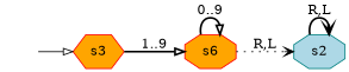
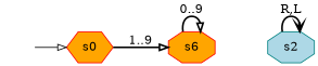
  digraph {
    rankdir=LR
    node [fixedsize=true shape=octagon style=filled color=red fillcolor=orange]
    edge [arrowhead=onormal style=bold]
    s [shape=circle style=invis color="" fillcolor=""]
-   s0 [shape=hexagon label=s3]
+   s0 [shape=hexagon]
    n3 [label=s6]
    s2 [color=teal fillcolor=lightblue]
    s -> s0 [style=solid]
    s0 -> n3 [label="1..9"]
    n3 -> n3 [label="0..9"]
-   n3 -> s2 [arrowhead=vee label="R,L" style=dotted]
    s2 -> s2 [arrowhead=vee label="R,L"]
  }
